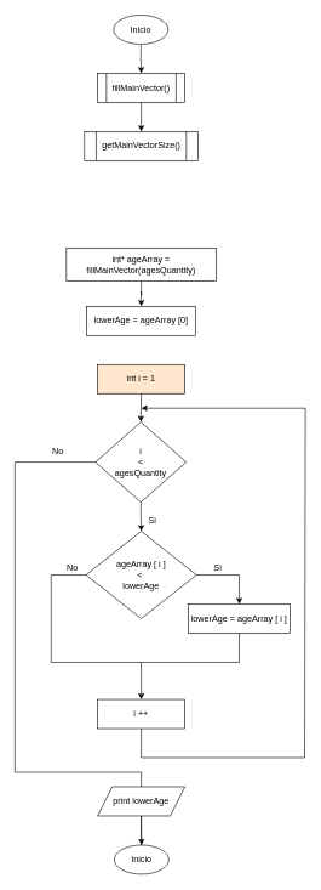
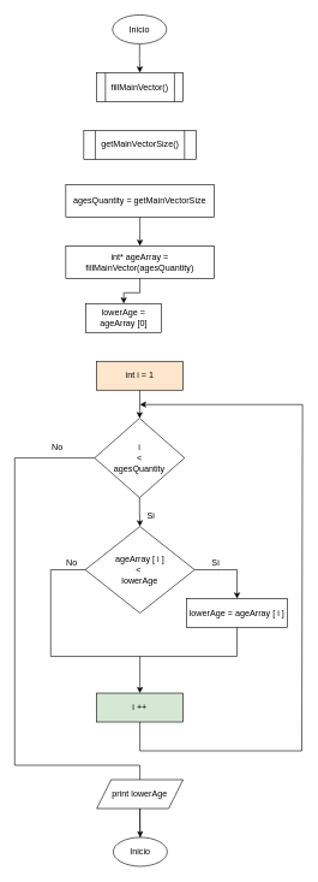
  <mxCell id="0" />
  <mxCell id="1" parent="0" />
  <mxCell id="2" value="" style="edgeStyle=orthogonalEdgeStyle;rounded=0;orthogonalLoop=1;jettySize=auto;html=1;" edge="1" parent="1" source="3" target="5"><mxGeometry relative="1" as="geometry"><mxPoint x="194" y="100" as="targetPoint" /></mxGeometry></mxCell>
  <mxCell id="3" value="Inicio" style="ellipse;whiteSpace=wrap;html=1;" vertex="1" parent="1"><mxGeometry x="156" y="20" width="75" height="40" as="geometry" /></mxCell>
- <mxCell id="4" value="" style="edgeStyle=orthogonalEdgeStyle;rounded=0;orthogonalLoop=1;jettySize=auto;html=1;entryX=0.5;entryY=0;entryDx=0;entryDy=0;" edge="1" parent="1" source="5" target="6"><mxGeometry relative="1" as="geometry"><mxPoint x="194" y="180" as="targetPoint" /></mxGeometry></mxCell>
  <mxCell id="5" value="fillMainVector()" style="shape=process;whiteSpace=wrap;html=1;backgroundOutline=1;" vertex="1" parent="1"><mxGeometry x="134" y="100" width="120" height="40" as="geometry" /></mxCell>
  <mxCell id="6" value="getMainVectorSize()" style="shape=process;whiteSpace=wrap;html=1;backgroundOutline=1;" vertex="1" parent="1"><mxGeometry x="116" y="180" width="156" height="40" as="geometry" /></mxCell>
+ <mxCell id="7" style="edgeStyle=orthogonalEdgeStyle;rounded=0;orthogonalLoop=1;jettySize=auto;html=1;entryX=0.5;entryY=0;entryDx=0;entryDy=0;" edge="1" parent="1" source="8" target="10"><mxGeometry relative="1" as="geometry" /></mxCell>
+ <mxCell id="8" value="agesQuantity = getMainVectorSize" style="rounded=0;whiteSpace=wrap;html=1;" vertex="1" parent="1"><mxGeometry x="91" y="255" width="206" height="45" as="geometry" /></mxCell>
  <mxCell id="9" style="edgeStyle=orthogonalEdgeStyle;rounded=0;orthogonalLoop=1;jettySize=auto;html=1;entryX=0.5;entryY=0;entryDx=0;entryDy=0;" edge="1" parent="1" source="10" target="29"><mxGeometry relative="1" as="geometry"><mxPoint x="194" y="420" as="targetPoint" /></mxGeometry></mxCell>
  <mxCell id="10" value="int* ageArray = fillMainVector(agesQuantity)" style="rounded=0;whiteSpace=wrap;html=1;" vertex="1" parent="1"><mxGeometry x="91" y="340" width="206" height="45" as="geometry" /></mxCell>
  <mxCell id="11" value="i &lt;br&gt;&amp;lt;&lt;br&gt;agesQuantity" style="rhombus;whiteSpace=wrap;html=1;rounded=0;" vertex="1" parent="1"><mxGeometry x="131" y="579" width="125" height="110" as="geometry" /></mxCell>
  <mxCell id="12" value="" style="edgeStyle=orthogonalEdgeStyle;rounded=0;orthogonalLoop=1;jettySize=auto;html=1;exitX=0.5;exitY=1;exitDx=0;exitDy=0;entryX=0.5;entryY=0;entryDx=0;entryDy=0;" edge="1" parent="1" source="11" target="14"><mxGeometry relative="1" as="geometry"><mxPoint x="194" y="679" as="sourcePoint" /><mxPoint x="194" y="739" as="targetPoint" /></mxGeometry></mxCell>
  <mxCell id="13" value="Si" style="text;html=1;align=center;verticalAlign=middle;resizable=0;points=[];autosize=1;strokeColor=none;fillColor=none;" vertex="1" parent="1"><mxGeometry x="194" y="699" width="30" height="30" as="geometry" /></mxCell>
  <mxCell id="14" value="ageArray [ i ]&lt;br&gt;&amp;lt;&amp;nbsp;&lt;br&gt;lowerAge" style="rhombus;whiteSpace=wrap;html=1;rounded=0;" vertex="1" parent="1"><mxGeometry x="118" y="729" width="152" height="120" as="geometry" /></mxCell>
  <mxCell id="15" value="lowerAge&amp;nbsp;= ageArray [ i ]" style="whiteSpace=wrap;html=1;rounded=0;" vertex="1" parent="1"><mxGeometry x="259" y="829" width="140" height="40" as="geometry" /></mxCell>
  <mxCell id="16" value="" style="endArrow=classic;html=1;rounded=0;exitX=1;exitY=0.5;exitDx=0;exitDy=0;entryX=0.5;entryY=0;entryDx=0;entryDy=0;" edge="1" parent="1" source="14" target="15"><mxGeometry width="50" height="50" relative="1" as="geometry"><mxPoint x="330" y="559" as="sourcePoint" /><mxPoint x="380" y="509" as="targetPoint" /><Array as="points"><mxPoint x="307" y="789" /><mxPoint x="329" y="789" /></Array></mxGeometry></mxCell>
  <mxCell id="17" value="" style="endArrow=none;html=1;rounded=0;exitX=0;exitY=0.5;exitDx=0;exitDy=0;entryX=0.5;entryY=1;entryDx=0;entryDy=0;" edge="1" parent="1" source="14" target="15"><mxGeometry width="50" height="50" relative="1" as="geometry"><mxPoint x="260" y="909" as="sourcePoint" /><mxPoint x="307" y="1029" as="targetPoint" /><Array as="points"><mxPoint x="70" y="789" /><mxPoint x="70" y="909" /><mxPoint x="329" y="909" /></Array></mxGeometry></mxCell>
- <mxCell id="18" value="i ++" style="whiteSpace=wrap;html=1;rounded=0;" vertex="1" parent="1"><mxGeometry x="134" y="960" width="120" height="40" as="geometry" /></mxCell>
+ <mxCell id="18" value="i ++" style="whiteSpace=wrap;html=1;rounded=0;fillColor=#d5e8d4;" vertex="1" parent="1"><mxGeometry x="134" y="960" width="120" height="40" as="geometry" /></mxCell>
  <mxCell id="19" value="" style="endArrow=classic;html=1;rounded=0;entryX=0.5;entryY=0;entryDx=0;entryDy=0;" edge="1" parent="1" target="18"><mxGeometry width="50" height="50" relative="1" as="geometry"><mxPoint x="194" y="909" as="sourcePoint" /><mxPoint x="320" y="779" as="targetPoint" /></mxGeometry></mxCell>
  <mxCell id="20" value="" style="endArrow=classic;html=1;rounded=0;exitX=0;exitY=0.5;exitDx=0;exitDy=0;" edge="1" parent="1" source="11"><mxGeometry width="50" height="50" relative="1" as="geometry"><mxPoint x="230" y="929" as="sourcePoint" /><mxPoint x="194" y="1179" as="targetPoint" /><Array as="points"><mxPoint x="20" y="634" /><mxPoint x="20" y="1060" /><mxPoint x="194" y="1060" /></Array></mxGeometry></mxCell>
  <mxCell id="21" value="" style="endArrow=classic;html=1;rounded=0;exitX=0.5;exitY=1;exitDx=0;exitDy=0;" edge="1" parent="1" source="18"><mxGeometry width="50" height="50" relative="1" as="geometry"><mxPoint x="190" y="1060" as="sourcePoint" /><mxPoint x="194" y="560" as="targetPoint" /><Array as="points"><mxPoint x="194" y="1040" /><mxPoint x="419" y="1040" /><mxPoint x="420" y="560" /></Array></mxGeometry></mxCell>
  <mxCell id="22" style="edgeStyle=orthogonalEdgeStyle;rounded=0;orthogonalLoop=1;jettySize=auto;html=1;entryX=0.5;entryY=0;entryDx=0;entryDy=0;" edge="1" parent="1" source="23" target="24"><mxGeometry relative="1" as="geometry" /></mxCell>
  <mxCell id="23" value="print lowerAge" style="shape=parallelogram;perimeter=parallelogramPerimeter;whiteSpace=wrap;html=1;fixedSize=1;" vertex="1" parent="1"><mxGeometry x="134" y="1080" width="120" height="40" as="geometry" /></mxCell>
  <mxCell id="24" value="Inicio" style="ellipse;whiteSpace=wrap;html=1;" vertex="1" parent="1"><mxGeometry x="157" y="1160" width="75" height="40" as="geometry" /></mxCell>
  <mxCell id="25" value="No" style="text;html=1;align=center;verticalAlign=middle;resizable=0;points=[];autosize=1;strokeColor=none;fillColor=none;" vertex="1" parent="1"><mxGeometry x="79" y="764" width="40" height="30" as="geometry" /></mxCell>
  <mxCell id="26" value="Si" style="text;html=1;align=center;verticalAlign=middle;resizable=0;points=[];autosize=1;strokeColor=none;fillColor=none;" vertex="1" parent="1"><mxGeometry x="284" y="764" width="30" height="30" as="geometry" /></mxCell>
  <mxCell id="27" value="No" style="text;html=1;align=center;verticalAlign=middle;resizable=0;points=[];autosize=1;strokeColor=none;fillColor=none;" vertex="1" parent="1"><mxGeometry x="59" y="604" width="40" height="30" as="geometry" /></mxCell>
  <mxCell id="28" style="edgeStyle=orthogonalEdgeStyle;rounded=0;orthogonalLoop=1;jettySize=auto;html=1;entryX=0.5;entryY=0;entryDx=0;entryDy=0;exitX=0.5;exitY=1;exitDx=0;exitDy=0;" edge="1" parent="1" source="30" target="11"><mxGeometry relative="1" as="geometry"><mxPoint x="194" y="540" as="sourcePoint" /></mxGeometry></mxCell>
- <mxCell id="29" value="lowerAge = ageArray [0]" style="whiteSpace=wrap;html=1;rounded=0;" vertex="1" parent="1"><mxGeometry x="119" y="420" width="150" height="40" as="geometry" /></mxCell>
+ <mxCell id="29" value="lowerAge = ageArray [0]" style="whiteSpace=wrap;html=1;rounded=0;" vertex="1" parent="1"><mxGeometry x="119" y="420" width="105" height="40" as="geometry" /></mxCell>
  <mxCell id="30" value="int i = 1" style="whiteSpace=wrap;html=1;rounded=0;fillColor=#ffe6cc;" vertex="1" parent="1"><mxGeometry x="134" y="500" width="120" height="40" as="geometry" /></mxCell>
